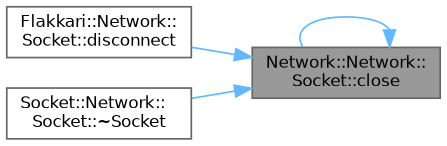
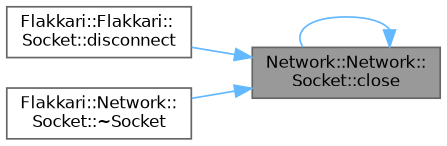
  digraph {
    rankdir=RL
    node [color=grey40 fillcolor=white fontname=Helvetica fontsize=10 shape=box style=filled]
    edge [color=steelblue1 dir=back fontname=Helvetica fontsize=10 labelfontname=Helvetica labelfontsize=10 style=solid]
    n1 [color=gray40 fillcolor=grey60 fontcolor=black height=0.2 label="Network::Network::\lSocket::close" width=0.4]
-   n2 [height=0.2 label="Flakkari::Network::\lSocket::disconnect" width=0.4]
-   n3 [height=0.2 label="Socket::Network::\lSocket::~Socket" width=0.4]
+   n2 [height=0.2 label="Flakkari::Flakkari::\lSocket::disconnect" width=0.4]
+   n3 [height=0.2 label="Flakkari::Network::\lSocket::~Socket" width=0.4]
    n1 -> n1
    n1 -> n2
    n1 -> n3
  }
